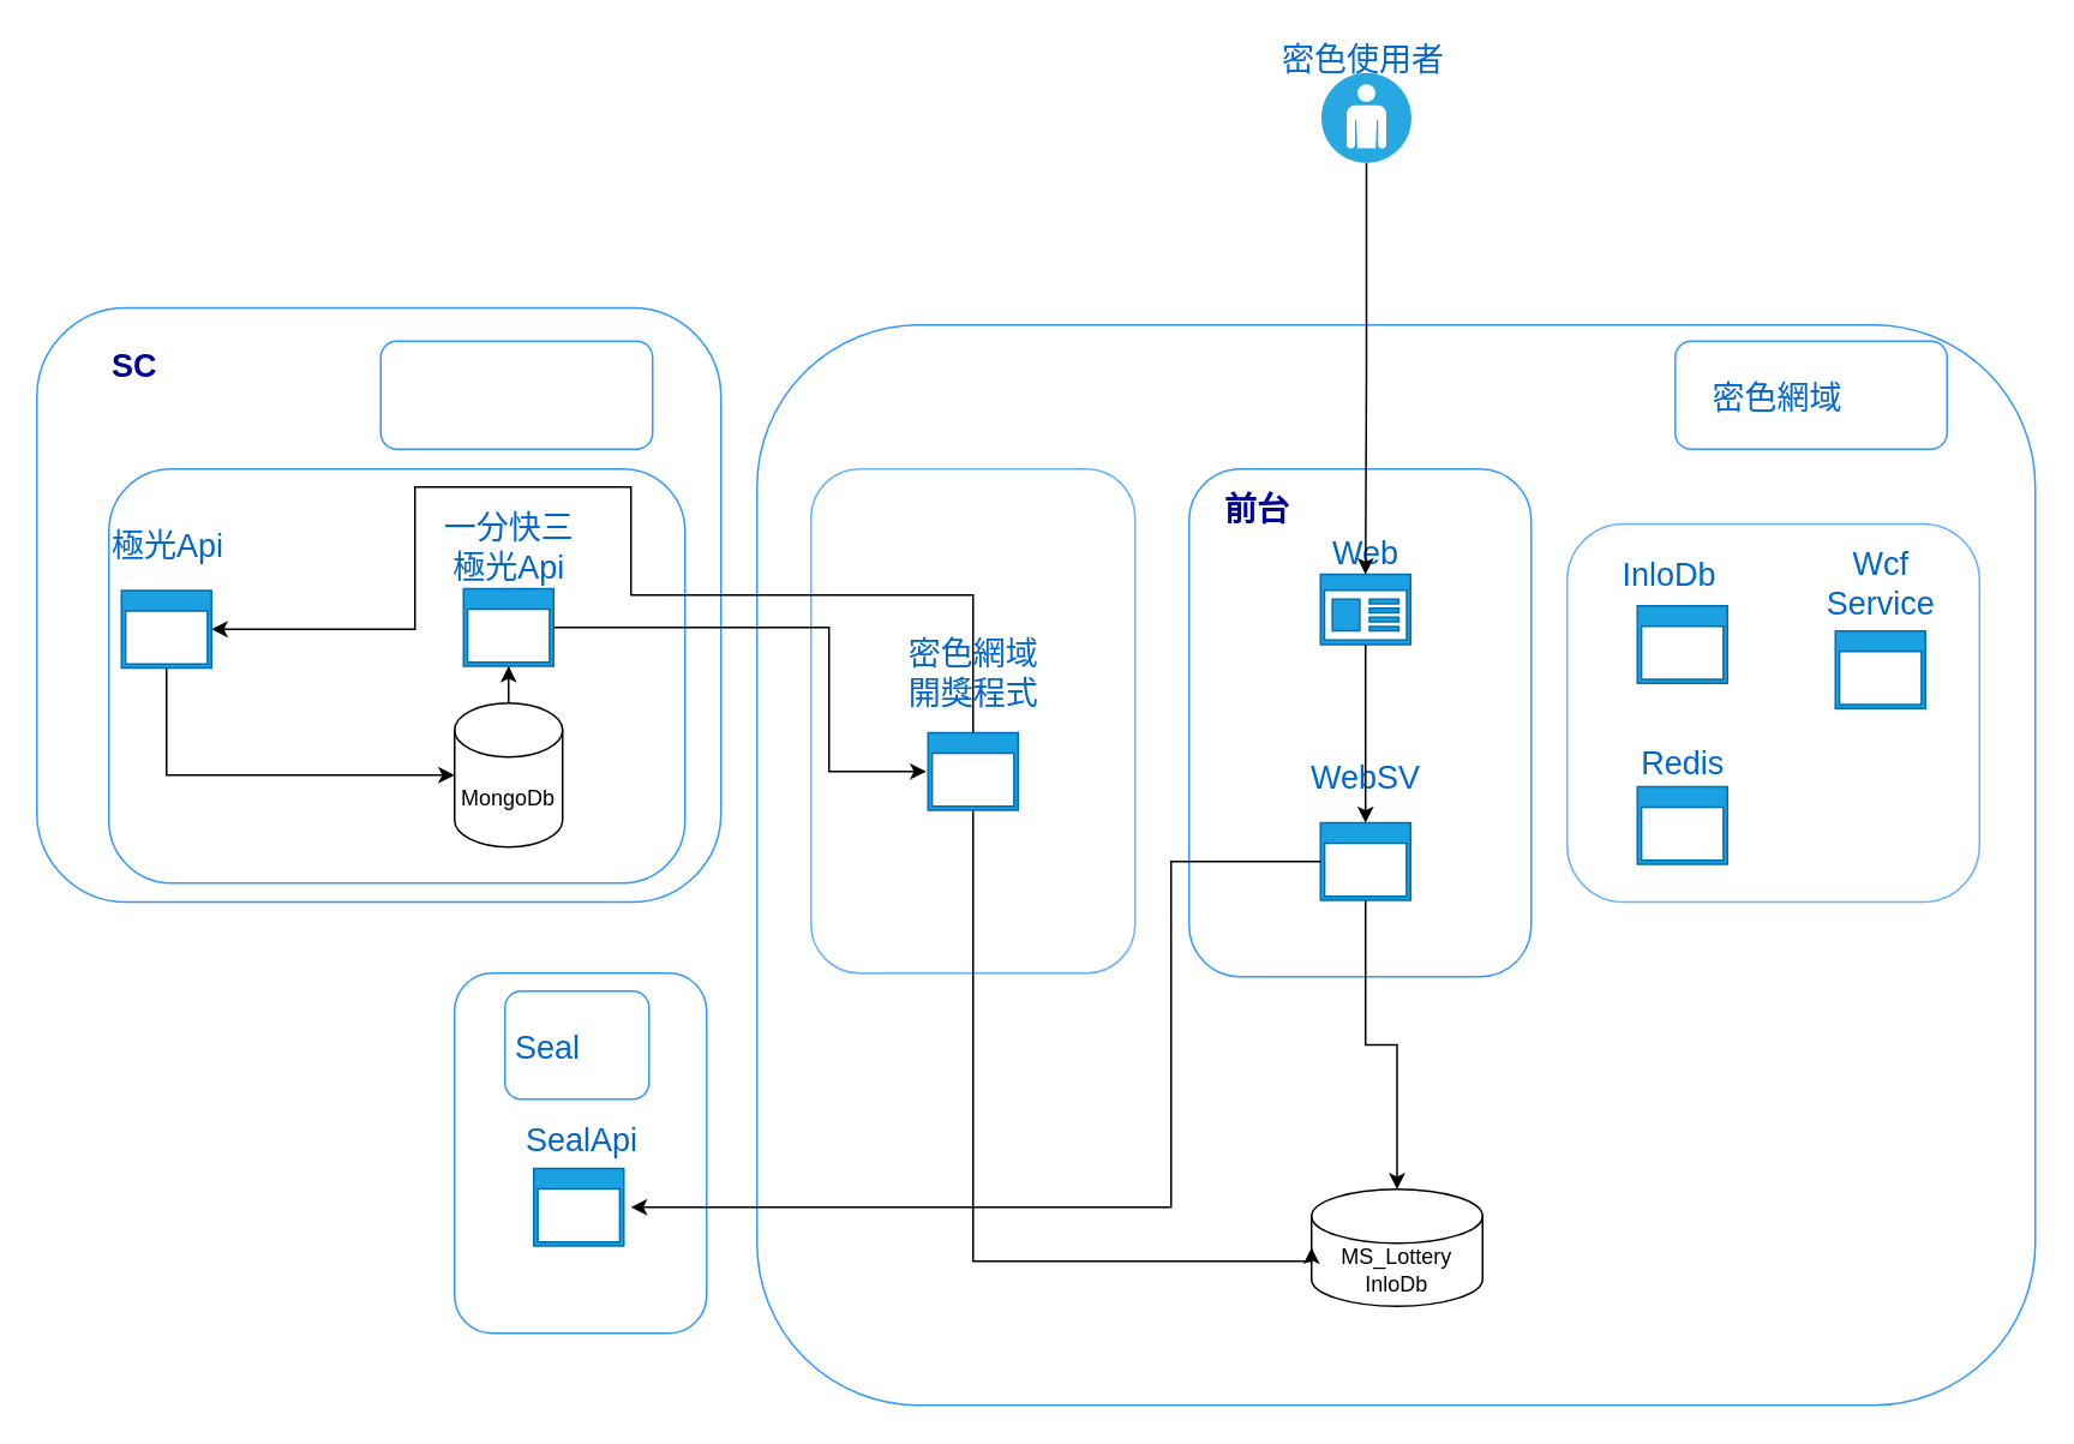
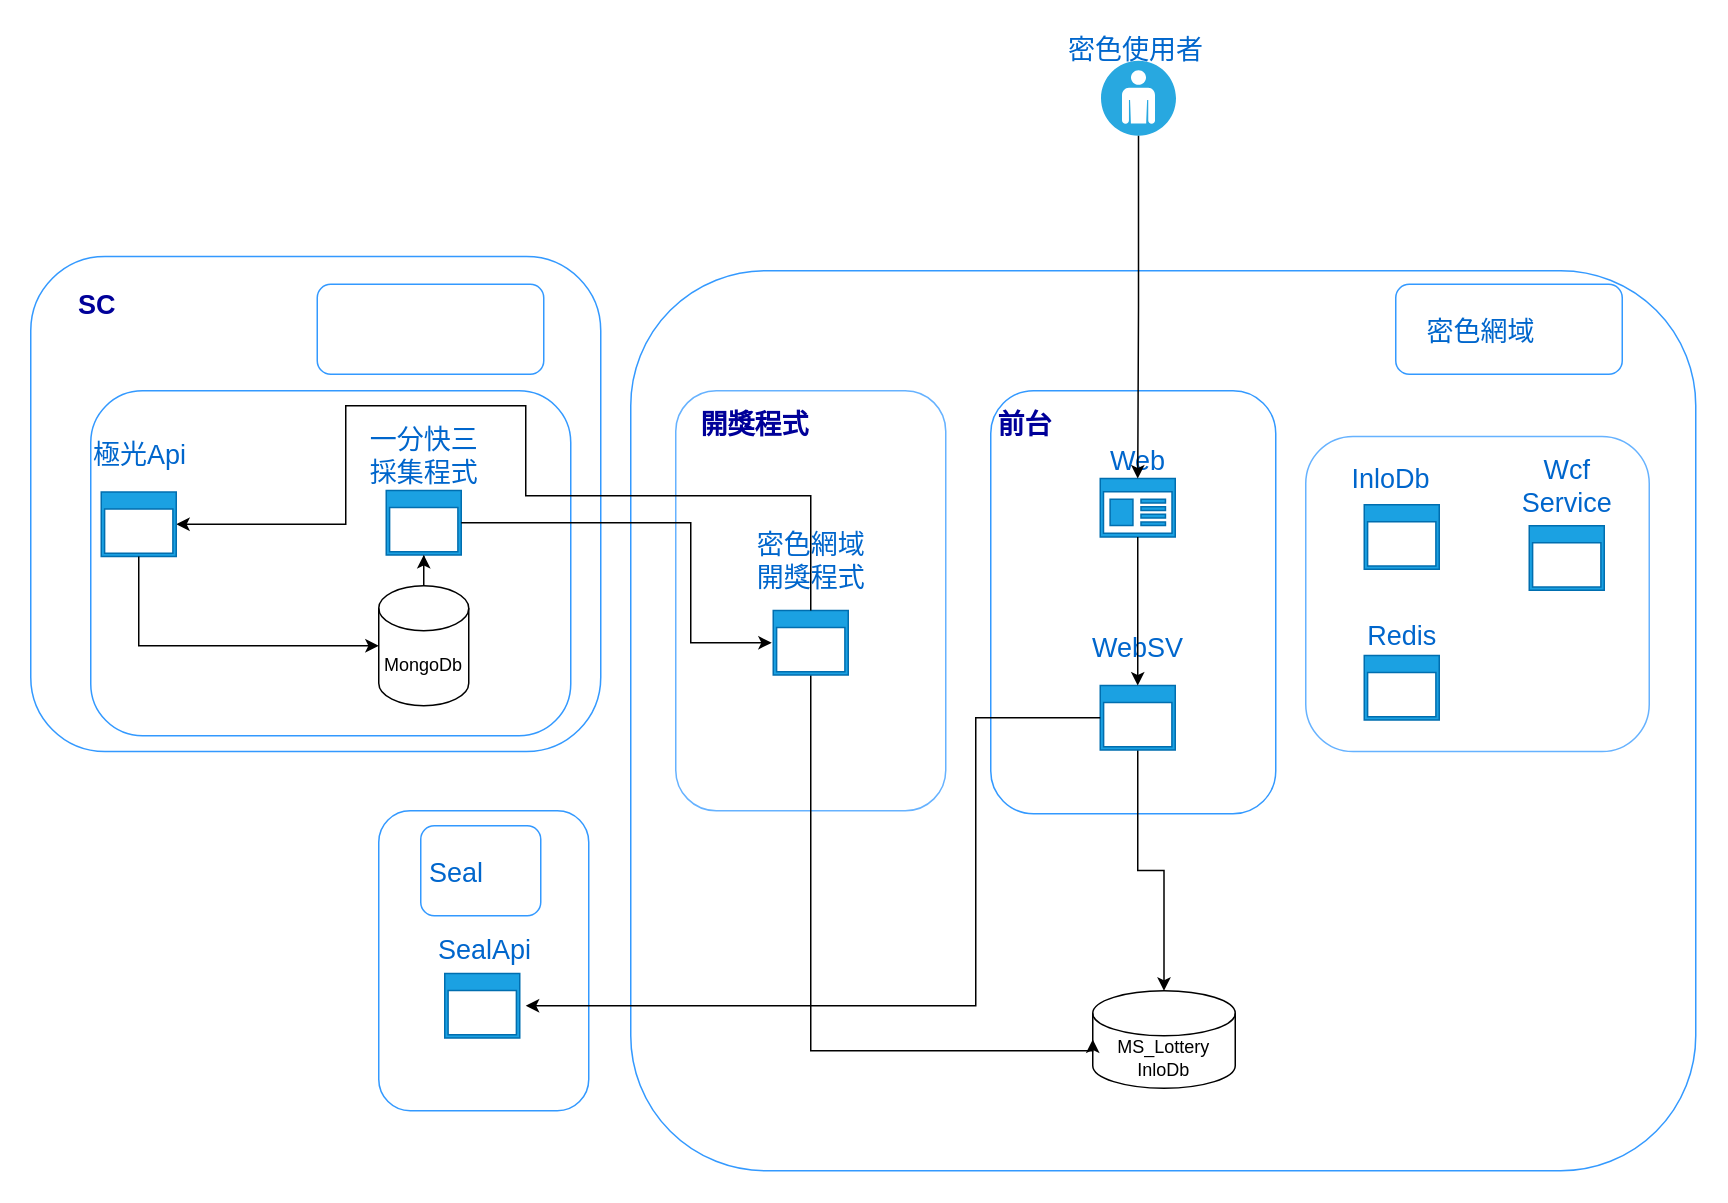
  <mxCell id="0" />
  <mxCell id="1" parent="0" />
  <mxCell id="2" value="" style="rounded=1;whiteSpace=wrap;html=1;fontSize=18;strokeColor=#3399FF;" parent="1" vertex="1"><mxGeometry x="20" y="170.5" width="380" height="330" as="geometry" /></mxCell>
  <mxCell id="3" value="" style="rounded=1;whiteSpace=wrap;html=1;fontSize=18;strokeColor=#3399FF;" parent="1" vertex="1"><mxGeometry x="60" y="260" width="320" height="230" as="geometry" /></mxCell>
  <mxCell id="4" value="" style="group" parent="1" vertex="1" connectable="0"><mxGeometry x="710" y="20" width="110" height="70" as="geometry" /></mxCell>
  <mxCell id="5" value="" style="verticalLabelPosition=bottom;html=1;fillColor=#28A8E0;verticalAlign=top;points=[[0.145,0.145,0],[0.856,0.145,0],[0.855,0.855,0],[0.145,0.855,0],[0.5,0,0], [1,0.5,0], [0.5,1,0],[0,0.5,0]];pointerEvents=1;align=center;shape=mxgraph.cisco_safe.capability.user;fontSize=18;fontColor=#0066CC;" parent="4" vertex="1"><mxGeometry x="23.5" y="20" width="50" height="50" as="geometry" /></mxCell>
  <mxCell id="6" value="密色使用者&lt;br&gt;" style="text;html=1;resizable=0;points=[];autosize=1;align=left;verticalAlign=top;spacingTop=-4;fontSize=18;fontColor=#0066CC;" parent="4" vertex="1"><mxGeometry width="110" height="30" as="geometry" /></mxCell>
  <mxCell id="7" value="" style="rounded=1;whiteSpace=wrap;html=1;fontSize=18;strokeColor=#3399FF;" parent="1" vertex="1"><mxGeometry x="420" y="180" width="710" height="600" as="geometry" /></mxCell>
  <mxCell id="8" value="MS_Lottery&lt;br&gt;InloDb" style="shape=cylinder3;whiteSpace=wrap;html=1;boundedLbl=1;backgroundOutline=1;size=15;" parent="1" vertex="1"><mxGeometry x="728" y="660" width="95" height="65" as="geometry" /></mxCell>
  <mxCell id="9" value="" style="group" parent="1" vertex="1" connectable="0"><mxGeometry x="930" y="190" width="160" height="60" as="geometry" /></mxCell>
  <mxCell id="10" value="" style="rounded=1;whiteSpace=wrap;html=1;fontSize=18;strokeColor=#3399FF;" parent="9" vertex="1"><mxGeometry y="-1" width="151" height="60" as="geometry" /></mxCell>
  <mxCell id="11" value="密色網域" style="text;html=1;resizable=0;points=[];autosize=1;align=left;verticalAlign=top;spacingTop=-4;fontSize=18;fontColor=#0066CC;" parent="9" vertex="1"><mxGeometry x="19" y="17.5" width="100" height="30" as="geometry" /></mxCell>
  <mxCell id="12" value="" style="group" parent="1" vertex="1" connectable="0"><mxGeometry x="870" y="290.5" width="239" height="210" as="geometry" /></mxCell>
  <mxCell id="13" value="" style="rounded=1;whiteSpace=wrap;html=1;fontSize=18;strokeColor=#66B2FF;" parent="12" vertex="1"><mxGeometry width="229" height="210" as="geometry" /></mxCell>
  <mxCell id="14" value="" style="group" parent="12" vertex="1" connectable="0"><mxGeometry x="29" y="15.5" width="100" height="73" as="geometry" /></mxCell>
  <mxCell id="15" value="" style="aspect=fixed;pointerEvents=1;shadow=0;dashed=0;html=1;strokeColor=#006EAF;labelPosition=center;verticalLabelPosition=bottom;verticalAlign=top;align=center;fillColor=#1ba1e2;shape=mxgraph.mscae.enterprise.application_blank;fontSize=18;fontColor=#ffffff;" parent="14" vertex="1"><mxGeometry x="10" y="30" width="50" height="43" as="geometry" /></mxCell>
  <mxCell id="16" value="InloDb" style="text;html=1;resizable=0;points=[];autosize=1;align=left;verticalAlign=top;spacingTop=-4;fontSize=18;fontColor=#0066CC;" parent="14" vertex="1"><mxGeometry width="100" height="30" as="geometry" /></mxCell>
  <mxCell id="17" value="" style="group" parent="12" vertex="1" connectable="0"><mxGeometry x="29" y="120.5" width="70" height="68.5" as="geometry" /></mxCell>
  <mxCell id="18" value="" style="aspect=fixed;pointerEvents=1;shadow=0;dashed=0;html=1;strokeColor=#006EAF;labelPosition=center;verticalLabelPosition=bottom;verticalAlign=top;align=center;fillColor=#1ba1e2;shape=mxgraph.mscae.enterprise.application_blank;fontSize=18;fontColor=#ffffff;" parent="17" vertex="1"><mxGeometry x="10" y="25.5" width="50" height="43" as="geometry" /></mxCell>
  <mxCell id="19" value="Redis" style="text;html=1;resizable=0;points=[];autosize=1;align=center;verticalAlign=top;spacingTop=-4;fontSize=18;fontColor=#0066CC;" parent="17" vertex="1"><mxGeometry width="70" height="30" as="geometry" /></mxCell>
  <mxCell id="20" value="" style="group" parent="12" vertex="1" connectable="0"><mxGeometry x="139" y="29.5" width="100" height="73" as="geometry" /></mxCell>
  <mxCell id="21" value="" style="aspect=fixed;pointerEvents=1;shadow=0;dashed=0;html=1;strokeColor=#006EAF;labelPosition=center;verticalLabelPosition=bottom;verticalAlign=top;align=center;fillColor=#1ba1e2;shape=mxgraph.mscae.enterprise.application_blank;fontSize=18;fontColor=#ffffff;" parent="20" vertex="1"><mxGeometry x="10" y="30" width="50" height="43" as="geometry" /></mxCell>
  <mxCell id="22" value="&lt;div&gt;&lt;span style=&quot;background-color: initial;&quot;&gt;Wcf&lt;/span&gt;&lt;br&gt;&lt;/div&gt;&lt;div style=&quot;&quot;&gt;Service&lt;/div&gt;" style="text;html=1;resizable=0;points=[];autosize=1;align=center;verticalAlign=top;spacingTop=-4;fontSize=18;fontColor=#0066CC;" parent="20" vertex="1"><mxGeometry x="-5" y="-20" width="80" height="50" as="geometry" /></mxCell>
  <mxCell id="23" value="" style="rounded=1;whiteSpace=wrap;html=1;fontSize=18;strokeColor=#3399FF;" parent="1" vertex="1"><mxGeometry x="660" y="260" width="190" height="282" as="geometry" /></mxCell>
  <mxCell id="24" style="edgeStyle=orthogonalEdgeStyle;rounded=0;orthogonalLoop=1;jettySize=auto;html=1;entryX=0.5;entryY=0;entryDx=0;entryDy=0;entryPerimeter=0;" parent="1" source="31" target="8" edge="1"><mxGeometry relative="1" as="geometry" /></mxCell>
- <mxCell id="25" value="&lt;b&gt;&lt;font color=&quot;#000099&quot;&gt;前台&lt;/font&gt;&lt;/b&gt;" style="text;html=1;resizable=0;points=[];autosize=1;align=left;verticalAlign=top;spacingTop=-4;fontSize=18;fontColor=#0066CC;" parent="1" vertex="1"><mxGeometry x="677.5" y="269.5" width="50" height="20" as="geometry" /></mxCell>
+ <mxCell id="25" value="&lt;b&gt;&lt;font color=&quot;#000099&quot;&gt;前台&lt;/font&gt;&lt;/b&gt;" style="text;html=1;resizable=0;points=[];autosize=1;align=left;verticalAlign=top;spacingTop=-4;fontSize=18;fontColor=#0066CC;" parent="1" vertex="1"><mxGeometry x="662.5" y="269.5" width="50" height="20" as="geometry" /></mxCell>
  <mxCell id="26" value="" style="group" parent="1" vertex="1" connectable="0"><mxGeometry x="733" y="293.5" width="54.5" height="64" as="geometry" /></mxCell>
  <mxCell id="27" value="" style="aspect=fixed;pointerEvents=1;shadow=0;dashed=0;html=1;strokeColor=#006EAF;labelPosition=center;verticalLabelPosition=bottom;verticalAlign=top;align=center;fillColor=#1ba1e2;shape=mxgraph.mscae.enterprise.app_generic;fontSize=18;fontColor=#ffffff;" parent="26" vertex="1"><mxGeometry y="25" width="50" height="39" as="geometry" /></mxCell>
  <mxCell id="28" value="&lt;font&gt;Web&lt;/font&gt;" style="text;html=1;resizable=0;points=[];autosize=1;align=left;verticalAlign=top;spacingTop=-4;fontSize=18;fontColor=#0066CC;" parent="26" vertex="1"><mxGeometry x="4.5" width="50" height="20" as="geometry" /></mxCell>
  <mxCell id="29" value="" style="group" parent="1" vertex="1" connectable="0"><mxGeometry x="727.5" y="422" width="88.5" height="112" as="geometry" /></mxCell>
  <mxCell id="30" value="&lt;font&gt;WebSV&lt;/font&gt;" style="text;html=1;resizable=0;points=[];autosize=1;align=left;verticalAlign=top;spacingTop=-4;fontSize=18;fontColor=#0066CC;" parent="29" vertex="1"><mxGeometry x="-1.5" y="-3" width="80" height="20" as="geometry" /></mxCell>
  <mxCell id="31" value="" style="aspect=fixed;pointerEvents=1;shadow=0;dashed=0;html=1;strokeColor=#006EAF;labelPosition=center;verticalLabelPosition=bottom;verticalAlign=top;align=center;fillColor=#1ba1e2;shape=mxgraph.mscae.enterprise.application_blank;fontSize=18;fontColor=#ffffff;" parent="29" vertex="1"><mxGeometry x="5.5" y="34.5" width="50" height="43" as="geometry" /></mxCell>
  <mxCell id="32" style="edgeStyle=orthogonalEdgeStyle;rounded=0;orthogonalLoop=1;jettySize=auto;html=1;entryX=0.5;entryY=0;entryDx=0;entryDy=0;entryPerimeter=0;" parent="1" source="27" target="31" edge="1"><mxGeometry relative="1" as="geometry"><mxPoint x="1193" y="-700" as="targetPoint" /></mxGeometry></mxCell>
  <mxCell id="33" value="" style="rounded=1;whiteSpace=wrap;html=1;fontSize=18;strokeColor=#66B2FF;" parent="1" vertex="1"><mxGeometry x="450" y="260" width="180" height="280" as="geometry" /></mxCell>
  <mxCell id="34" style="edgeStyle=orthogonalEdgeStyle;rounded=0;orthogonalLoop=1;jettySize=auto;html=1;entryX=0;entryY=0.5;entryDx=0;entryDy=0;entryPerimeter=0;" parent="1" source="37" target="8" edge="1"><mxGeometry relative="1" as="geometry"><Array as="points"><mxPoint x="540" y="700" /></Array></mxGeometry></mxCell>
+ <mxCell id="35" value="&lt;b&gt;&lt;font color=&quot;#000099&quot;&gt;開獎程式&lt;/font&gt;&lt;/b&gt;" style="text;html=1;resizable=0;points=[];autosize=1;align=left;verticalAlign=top;spacingTop=-4;fontSize=18;fontColor=#0066CC;" parent="1" vertex="1"><mxGeometry x="465" y="270" width="100" height="30" as="geometry" /></mxCell>
  <mxCell id="36" value="密色網域&lt;br&gt;&lt;div style=&quot;&quot;&gt;&lt;span style=&quot;background-color: initial;&quot;&gt;開獎程式&lt;/span&gt;&lt;/div&gt;" style="text;html=1;resizable=0;points=[];autosize=1;align=center;verticalAlign=top;spacingTop=-4;fontSize=18;fontColor=#0066CC;" parent="1" vertex="1"><mxGeometry x="490" y="350" width="100" height="50" as="geometry" /></mxCell>
  <mxCell id="37" value="" style="aspect=fixed;pointerEvents=1;shadow=0;dashed=0;html=1;strokeColor=#006EAF;labelPosition=center;verticalLabelPosition=bottom;verticalAlign=top;align=center;fillColor=#1ba1e2;shape=mxgraph.mscae.enterprise.application_blank;fontSize=18;fontColor=#ffffff;" parent="1" vertex="1"><mxGeometry x="515" y="406.5" width="50" height="43" as="geometry" /></mxCell>
  <mxCell id="38" style="edgeStyle=orthogonalEdgeStyle;rounded=0;orthogonalLoop=1;jettySize=auto;html=1;entryX=1;entryY=0.5;entryDx=0;entryDy=0;entryPerimeter=0;" parent="1" source="37" target="42" edge="1"><mxGeometry relative="1" as="geometry"><Array as="points"><mxPoint x="540" y="330" /><mxPoint x="350" y="330" /><mxPoint x="350" y="270" /><mxPoint x="230" y="270" /><mxPoint x="230" y="349" /></Array></mxGeometry></mxCell>
  <mxCell id="39" style="edgeStyle=orthogonalEdgeStyle;rounded=0;orthogonalLoop=1;jettySize=auto;html=1;entryX=0.5;entryY=0;entryDx=0;entryDy=0;entryPerimeter=0;" parent="1" source="5" target="27" edge="1"><mxGeometry relative="1" as="geometry" /></mxCell>
  <mxCell id="40" value="" style="group" parent="1" vertex="1" connectable="0"><mxGeometry x="60" y="290" width="100" height="80.5" as="geometry" /></mxCell>
  <mxCell id="41" value="極光Api" style="text;html=1;resizable=0;points=[];autosize=1;align=left;verticalAlign=top;spacingTop=-4;fontSize=18;fontColor=#0066CC;" parent="40" vertex="1"><mxGeometry width="90" height="30" as="geometry" /></mxCell>
  <mxCell id="42" value="" style="aspect=fixed;pointerEvents=1;shadow=0;dashed=0;html=1;strokeColor=#006EAF;labelPosition=center;verticalLabelPosition=bottom;verticalAlign=top;align=center;fillColor=#1ba1e2;shape=mxgraph.mscae.enterprise.application_blank;fontSize=18;fontColor=#ffffff;" parent="40" vertex="1"><mxGeometry x="7" y="37.5" width="50" height="43" as="geometry" /></mxCell>
- <mxCell id="43" value="&lt;b&gt;&lt;font color=&quot;#000099&quot;&gt;SC&lt;/font&gt;&lt;/b&gt;" style="text;html=1;resizable=0;points=[];autosize=1;align=left;verticalAlign=top;spacingTop=-4;fontSize=18;fontColor=#0066CC;" parent="1" vertex="1"><mxGeometry x="60" y="190" width="50" height="30" as="geometry" /></mxCell>
+ <mxCell id="43" value="&lt;b&gt;&lt;font color=&quot;#000099&quot;&gt;SC&lt;/font&gt;&lt;/b&gt;" style="text;html=1;resizable=0;points=[];autosize=1;align=left;verticalAlign=top;spacingTop=-4;fontSize=18;fontColor=#0066CC;" parent="1" vertex="1"><mxGeometry x="50" y="190" width="50" height="30" as="geometry" /></mxCell>
  <mxCell id="44" value="MongoDb" style="shape=cylinder3;whiteSpace=wrap;html=1;boundedLbl=1;backgroundOutline=1;size=15;" parent="1" vertex="1"><mxGeometry x="252" y="390" width="60" height="80" as="geometry" /></mxCell>
  <mxCell id="45" style="edgeStyle=orthogonalEdgeStyle;rounded=0;orthogonalLoop=1;jettySize=auto;html=1;entryX=0;entryY=0.5;entryDx=0;entryDy=0;entryPerimeter=0;" parent="1" source="42" target="44" edge="1"><mxGeometry relative="1" as="geometry"><Array as="points"><mxPoint x="92" y="430" /></Array></mxGeometry></mxCell>
  <mxCell id="46" value="" style="group" parent="1" vertex="1" connectable="0"><mxGeometry x="232" y="280" width="118" height="89.5" as="geometry" /></mxCell>
  <mxCell id="47" value="" style="group" parent="46" vertex="1" connectable="0"><mxGeometry x="18" y="9" width="100" height="80.5" as="geometry" /></mxCell>
  <mxCell id="48" value="" style="aspect=fixed;pointerEvents=1;shadow=0;dashed=0;html=1;strokeColor=#006EAF;labelPosition=center;verticalLabelPosition=bottom;verticalAlign=top;align=center;fillColor=#1ba1e2;shape=mxgraph.mscae.enterprise.application_blank;fontSize=18;fontColor=#ffffff;" parent="47" vertex="1"><mxGeometry x="7" y="37.5" width="50" height="43" as="geometry" /></mxCell>
- <mxCell id="49" value="一分快三&lt;br&gt;極光Api" style="text;html=1;resizable=0;points=[];autosize=1;align=center;verticalAlign=top;spacingTop=-4;fontSize=18;fontColor=#0066CC;" parent="46" vertex="1"><mxGeometry width="100" height="50" as="geometry" /></mxCell>
+ <mxCell id="49" value="一分快三&lt;br&gt;採集程式" style="text;html=1;resizable=0;points=[];autosize=1;align=center;verticalAlign=top;spacingTop=-4;fontSize=18;fontColor=#0066CC;" parent="46" vertex="1"><mxGeometry width="100" height="50" as="geometry" /></mxCell>
  <mxCell id="50" style="edgeStyle=orthogonalEdgeStyle;rounded=0;orthogonalLoop=1;jettySize=auto;html=1;entryX=0.5;entryY=1;entryDx=0;entryDy=0;entryPerimeter=0;" parent="1" source="44" target="48" edge="1"><mxGeometry relative="1" as="geometry" /></mxCell>
  <mxCell id="51" value="" style="group" parent="1" vertex="1" connectable="0"><mxGeometry x="211" y="190" width="160" height="60" as="geometry" /></mxCell>
  <mxCell id="52" value="" style="rounded=1;whiteSpace=wrap;html=1;fontSize=18;strokeColor=#3399FF;" parent="51" vertex="1"><mxGeometry y="-1" width="151" height="60" as="geometry" /></mxCell>
  <mxCell id="53" style="edgeStyle=orthogonalEdgeStyle;rounded=0;orthogonalLoop=1;jettySize=auto;html=1;exitX=1;exitY=0.5;exitDx=0;exitDy=0;exitPerimeter=0;" parent="1" source="48" edge="1"><mxGeometry relative="1" as="geometry"><mxPoint x="514" y="428" as="targetPoint" /><Array as="points"><mxPoint x="460" y="348" /><mxPoint x="460" y="428" /></Array></mxGeometry></mxCell>
  <mxCell id="54" value="" style="rounded=1;whiteSpace=wrap;html=1;fontSize=18;strokeColor=#3399FF;" vertex="1" parent="1"><mxGeometry x="252" y="540" width="140" height="200" as="geometry" /></mxCell>
  <mxCell id="55" value="" style="group" vertex="1" connectable="0" parent="1"><mxGeometry x="280" y="550" width="80" height="60" as="geometry" /></mxCell>
  <mxCell id="56" value="" style="rounded=1;whiteSpace=wrap;html=1;fontSize=18;strokeColor=#3399FF;" vertex="1" parent="55"><mxGeometry width="80" height="60" as="geometry" /></mxCell>
  <mxCell id="57" value="Seal" style="text;html=1;resizable=0;points=[];autosize=1;align=left;verticalAlign=top;spacingTop=-4;fontSize=18;fontColor=#0066CC;" vertex="1" parent="55"><mxGeometry x="4" y="18.5" width="60" height="30" as="geometry" /></mxCell>
  <mxCell id="58" value="" style="group" vertex="1" connectable="0" parent="1"><mxGeometry x="290" y="620" width="90" height="71.5" as="geometry" /></mxCell>
  <mxCell id="59" value="" style="aspect=fixed;pointerEvents=1;shadow=0;dashed=0;html=1;strokeColor=#006EAF;labelPosition=center;verticalLabelPosition=bottom;verticalAlign=top;align=center;fillColor=#1ba1e2;shape=mxgraph.mscae.enterprise.application_blank;fontSize=18;fontColor=#ffffff;" vertex="1" parent="58"><mxGeometry x="6" y="28.5" width="50" height="43" as="geometry" /></mxCell>
  <mxCell id="60" value="&lt;font&gt;SealApi&lt;/font&gt;" style="text;html=1;resizable=0;points=[];autosize=1;align=left;verticalAlign=top;spacingTop=-4;fontSize=18;fontColor=#0066CC;" vertex="1" parent="58"><mxGeometry width="90" height="30" as="geometry" /></mxCell>
  <mxCell id="61" style="edgeStyle=orthogonalEdgeStyle;rounded=0;orthogonalLoop=1;jettySize=auto;html=1;exitX=0;exitY=0.5;exitDx=0;exitDy=0;exitPerimeter=0;" edge="1" parent="1" source="31"><mxGeometry relative="1" as="geometry"><mxPoint x="350" y="670" as="targetPoint" /><Array as="points"><mxPoint x="650" y="478" /><mxPoint x="650" y="670" /></Array></mxGeometry></mxCell>
